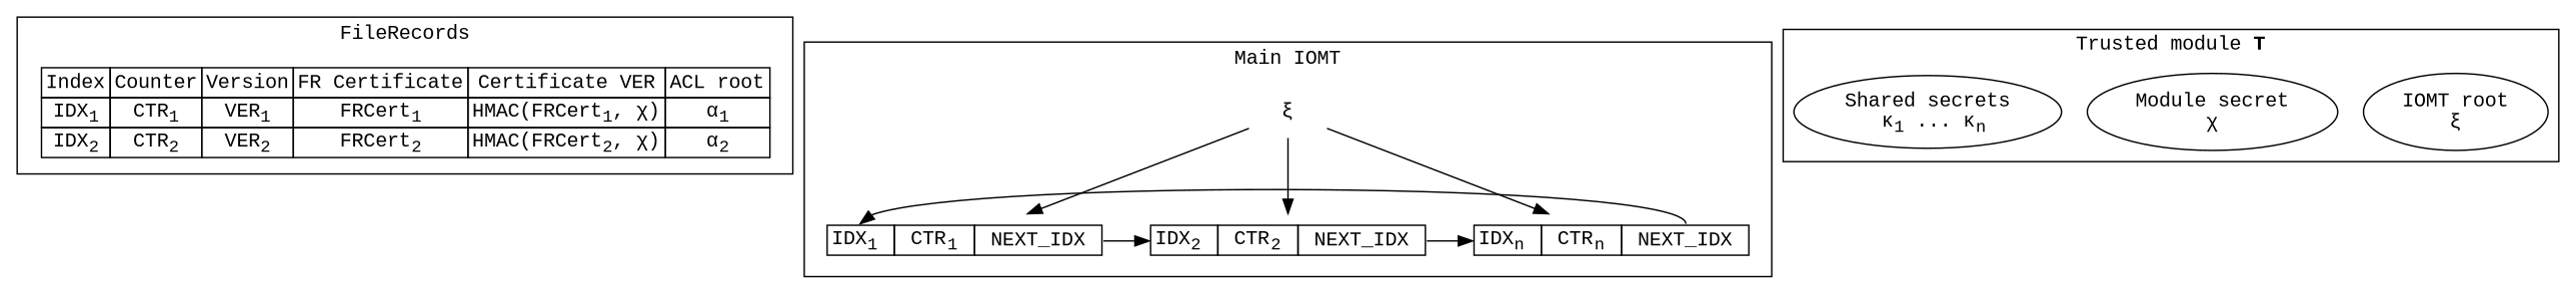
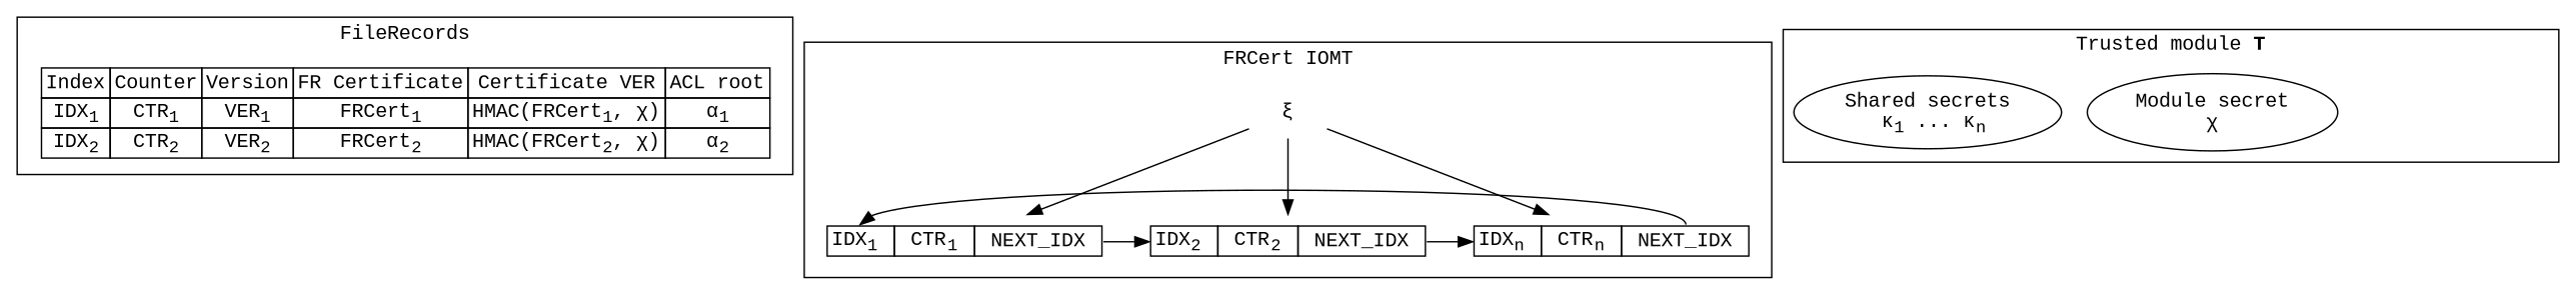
  digraph {
    concentrate=true
    fontname="Liberation Mono"
    splines=true
    node [fontname="Liberation Mono" shape=plaintext]
    edge [fontname="Liberation Mono"]
    n1 [label=<<table border="0" cellborder="1" cellspacing="0"> <tr> <td>Index</td> <td>Counter</td> <td>Version</td> <td>FR Certificate</td> <td>Certificate VER</td> <td>ACL root</td> </tr> <tr> <td port="idx1">IDX<sub>1</sub></td> <td port="ctr1">CTR<sub>1</sub></td> <td>VER<sub>1</sub></td> <td>FRCert<sub>1</sub></td> <td>HMAC(FRCert<sub>1</sub>, &chi;)</td> <td>&alpha;<sub>1</sub></td></tr> <tr> <td port="idx2">IDX<sub>2</sub></td> <td port="ctr2">CTR<sub>2</sub></td> <td>VER<sub>2</sub></td> <td>FRCert<sub>2</sub></td> <td>HMAC(FRCert<sub>2</sub>, &chi;)</td> <td>&alpha;<sub>2</sub></td></tr> </table>>]
    n2 [label=< <table border="0" cellborder="1" cellspacing="0"> <tr> <td port="idx">IDX<sub>1</sub> </td> <td> CTR<sub>1</sub> </td> <td port="nextidx"> NEXT_IDX </td> </tr> </table> >]
    n3 [label=< <table border="0" cellborder="1" cellspacing="0"> <tr> <td port="idx">IDX<sub>2</sub> </td> <td> CTR<sub>2</sub> </td> <td port="nextidx"> NEXT_IDX </td> </tr> </table> >]
    n4 [label=< <table border="0" cellborder="1" cellspacing="0"> <tr> <td port="idx">IDX<sub>n</sub> </td> <td> CTR<sub>n</sub> </td> <td port="nextidx"> NEXT_IDX </td> </tr> </table> >]
    n5 [label=<&xi;>]
-   n6 [label=<IOMT root<br />&xi;> shape=""]
    n7 [label=<Module secret<br />&chi;> shape=""]
    n8 [label=<Shared secrets<br /> &kappa;<sub>1</sub> ... &kappa;<sub>n</sub>> shape=""]
    subgraph cluster_1 {
      label=FileRecords
      n1
    }
    subgraph cluster_2 {
-     label="Main IOMT"
+     label="FRCert IOMT"
      n5
      subgraph sub_3 {
        label="Main IOMT"
        n2
        n3
        n4
      }
      subgraph sub_4 {
        label="Main IOMT"
        rank=same
        n2
        n3
        n4
      }
    }
    subgraph cluster_5 {
      label=<Trusted module <b>T</b>>
-     n6
      n7
      n8
    }
    n2 -> n3 [headport=idx tailport=nextidx]
    n3 -> n4 [headport=idx tailport=nextidx]
    n4 -> n2 [headport=idx tailport=nextidx]
    n5 -> n2
    n5 -> n3
    n5 -> n4
  }
